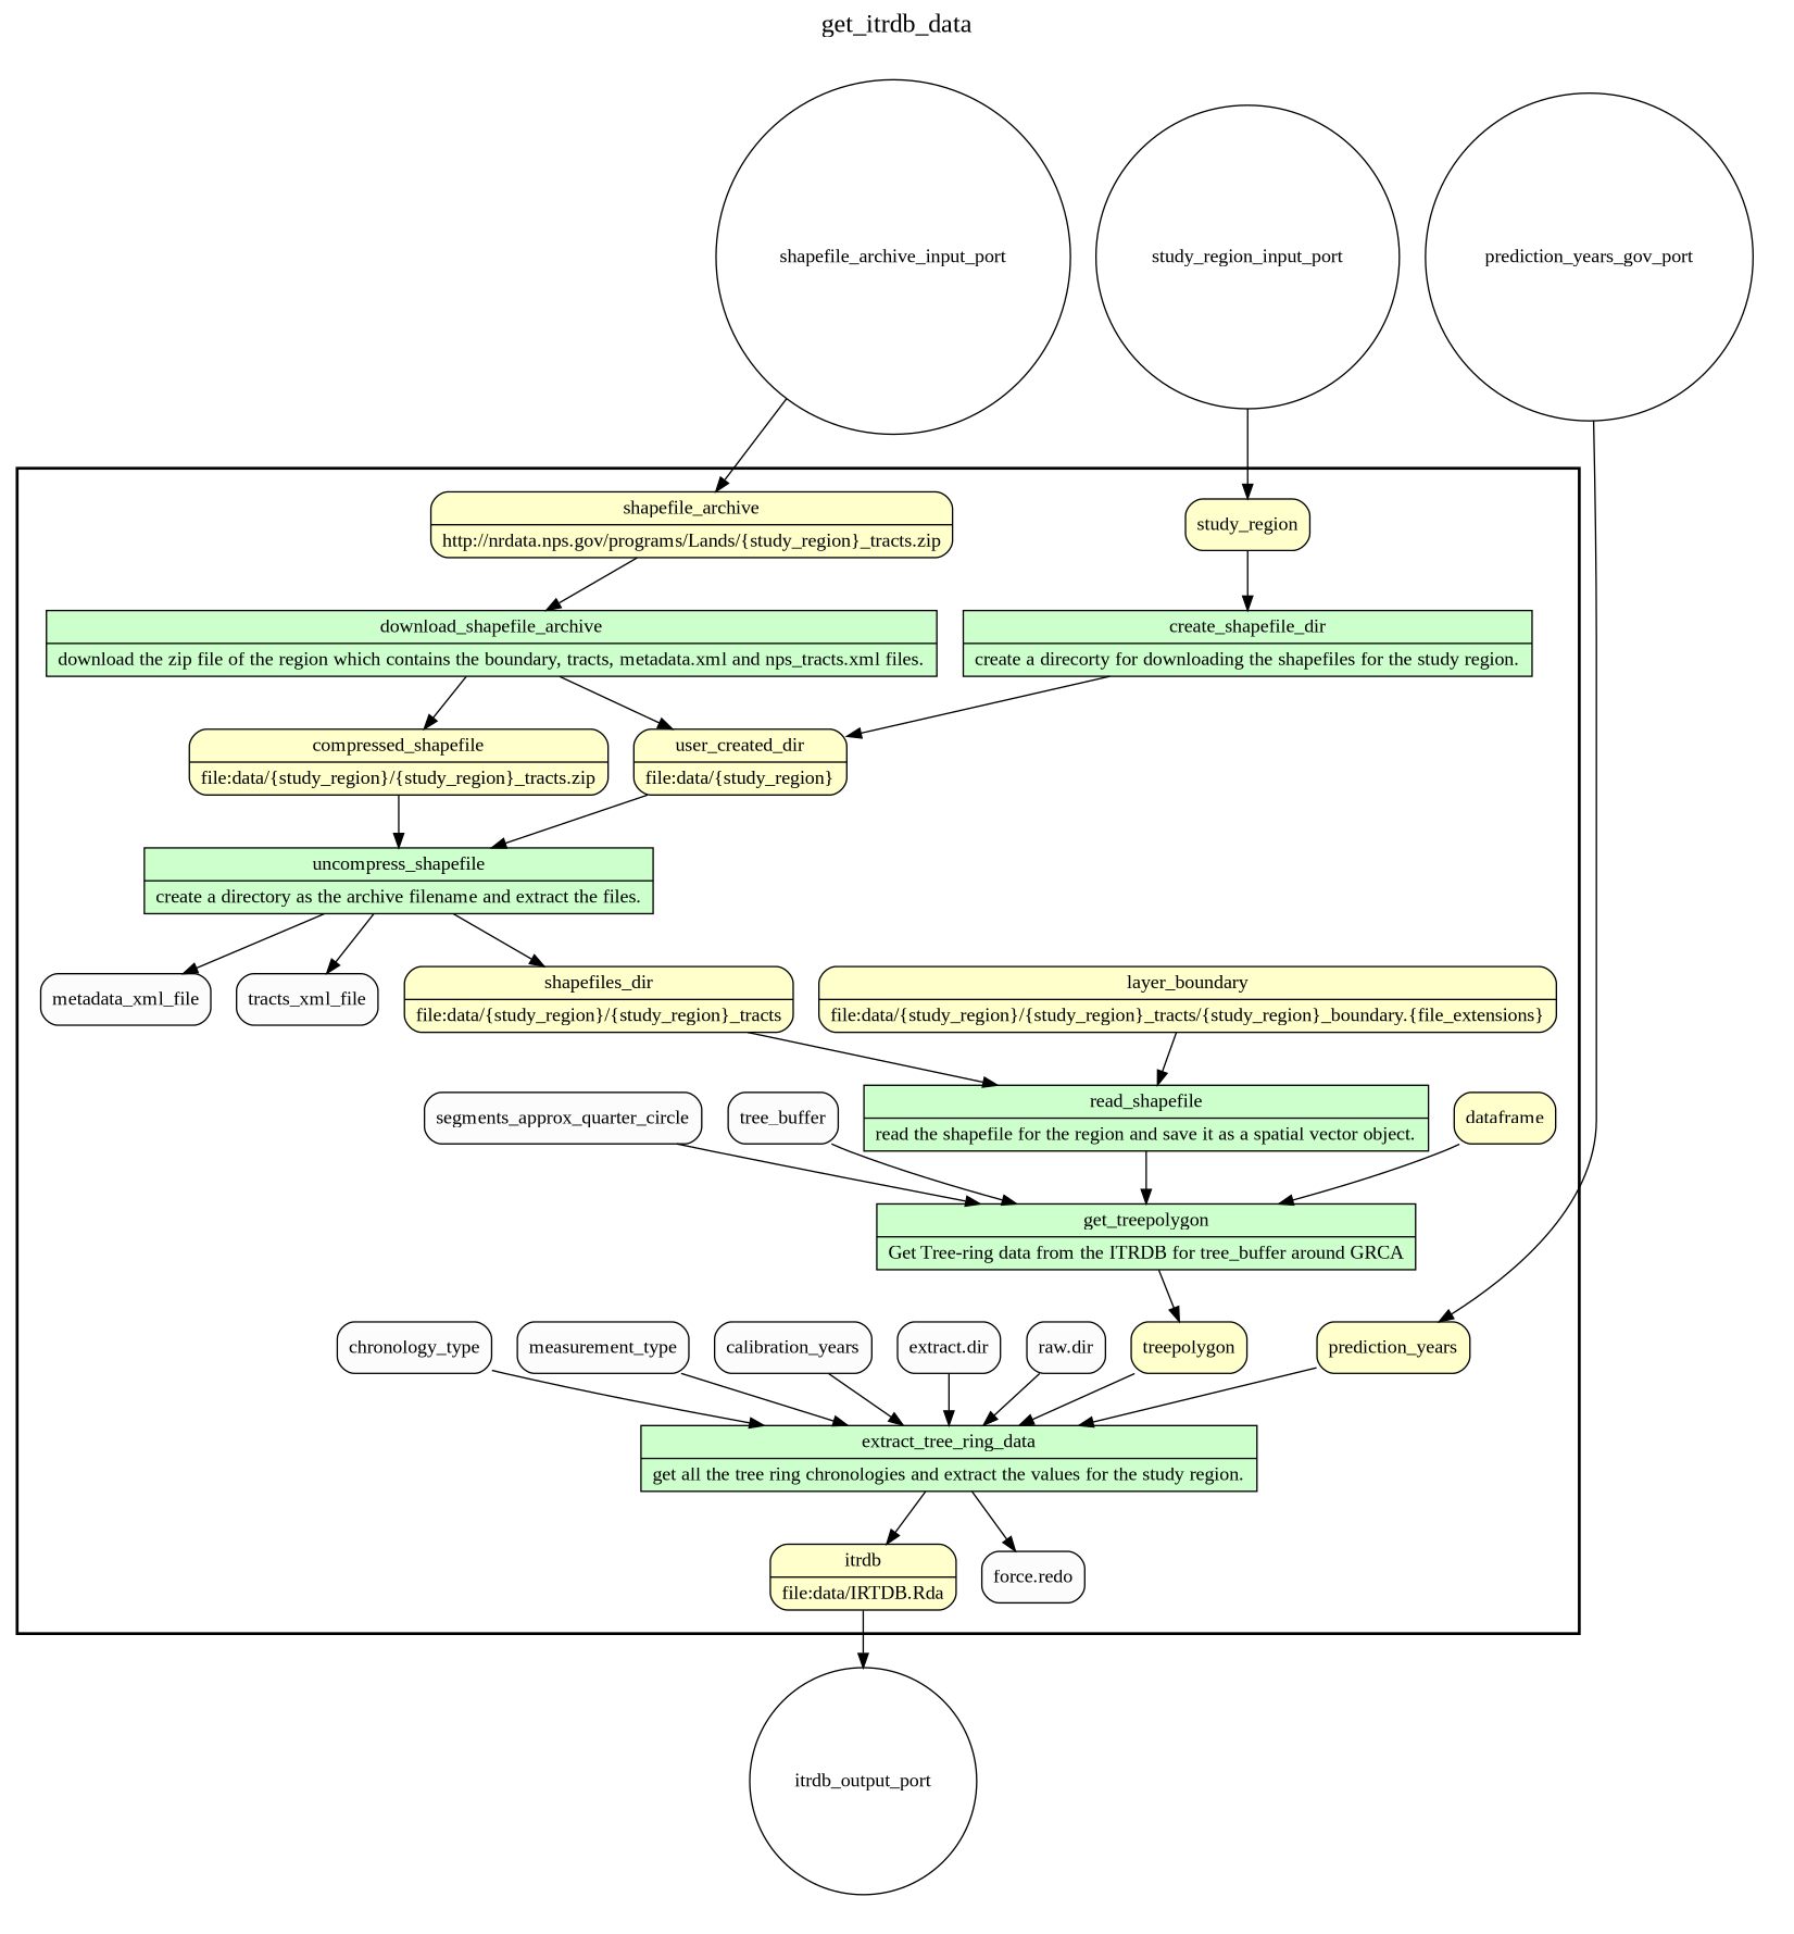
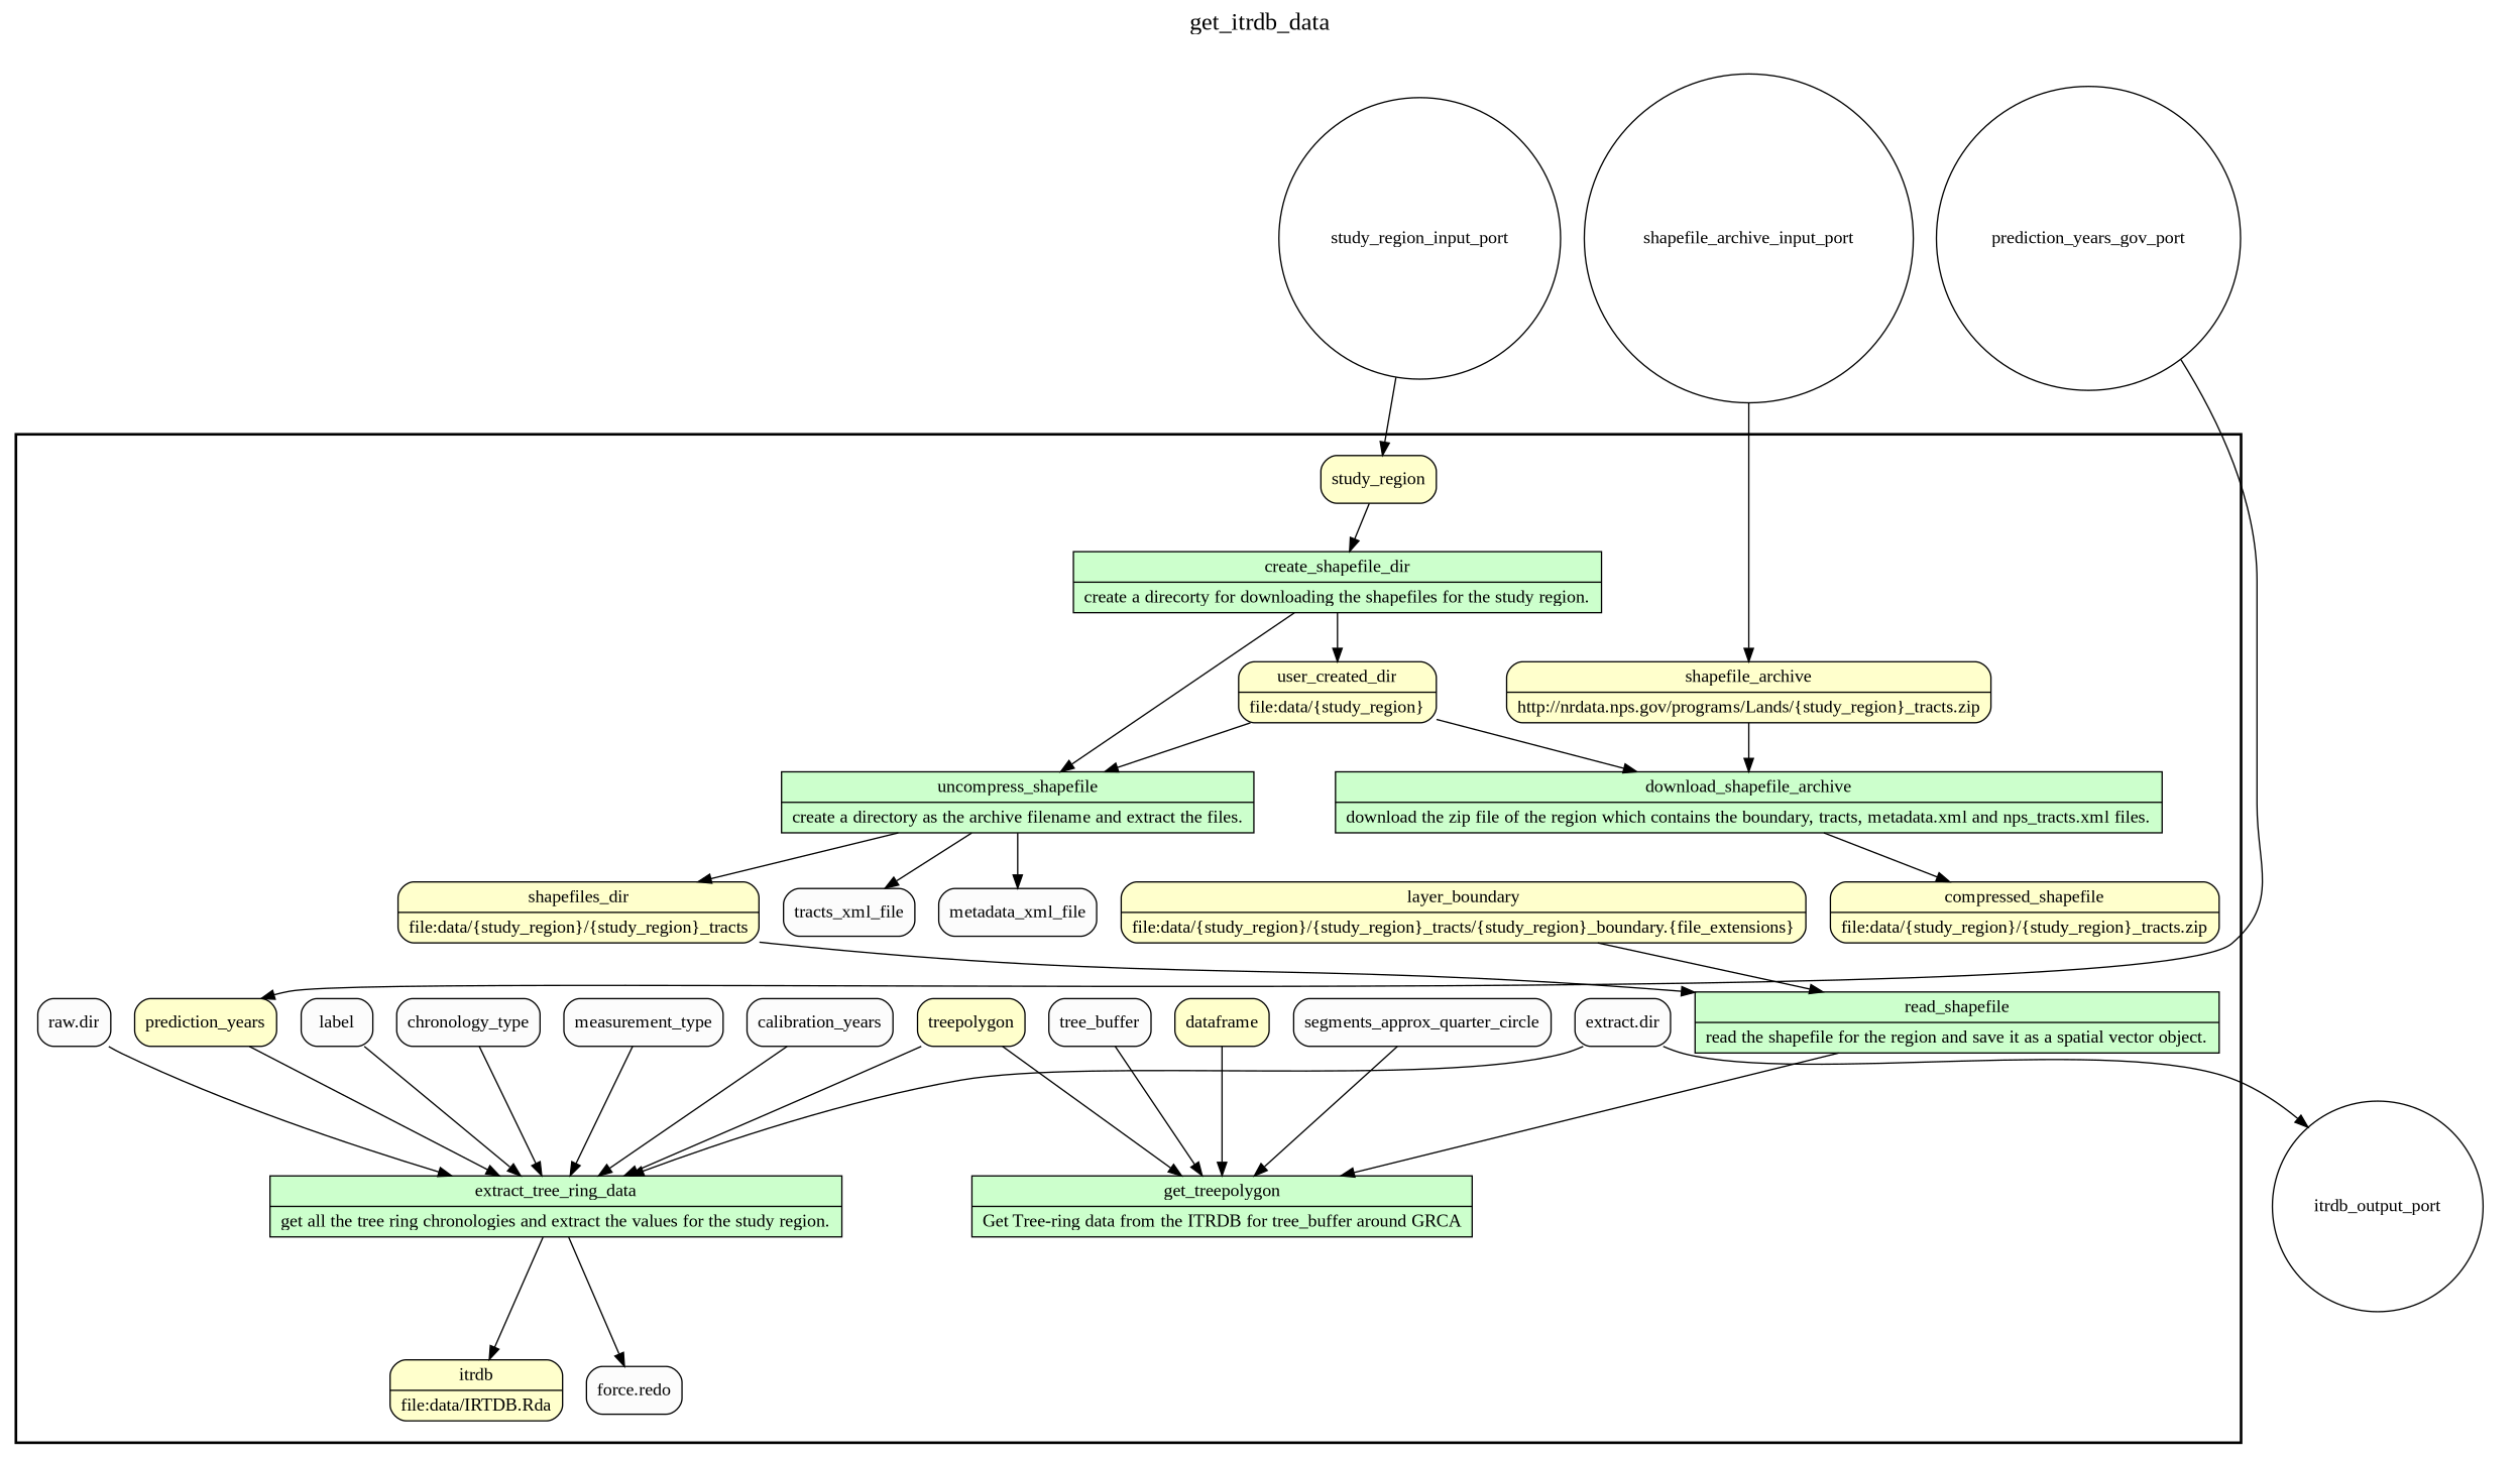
  digraph {
    fontname="Liberation Serif"
    fontsize=18
    label=get_itrdb_data
    labelloc=t
    rankdir=TB
    node [fillcolor="#FCFCFC" fontname="Liberation Serif" peripheries=1 shape=box style="rounded,filled"]
    edge [fontname="Liberation Serif"]
    n1 [fillcolor="#CCFFCC" label="{<f0> create_shapefile_dir |<f1> create a direcorty for downloading the shapefiles for the study region.}" rankdir=LR shape=record style=filled]
    n2 [fillcolor="#FFFFCC" label="{<f0> user_created_dir |<f1> file\:data/\{study_region\}}" rankdir=LR shape=record]
    n3 [fillcolor="#CCFFCC" label="{<f0> download_shapefile_archive |<f1> download the zip file of the region which contains the boundary, tracts, metadata.xml and nps_tracts.xml files.}" rankdir=LR shape=record style=filled]
    n4 [fillcolor="#FFFFCC" label="{<f0> compressed_shapefile |<f1> file\:data/\{study_region\}/\{study_region\}_tracts.zip}" rankdir=LR shape=record]
    n5 [fillcolor="#CCFFCC" label="{<f0> uncompress_shapefile |<f1> create a directory as the archive filename and extract the files.}" rankdir=LR shape=record style=filled]
    n6 [fillcolor="#FFFFCC" label="{<f0> layer_boundary |<f1> file\:data/\{study_region\}/\{study_region\}_tracts/\{study_region\}_boundary.\{file_extensions\}}" rankdir=LR shape=record]
    n7 [fillcolor="#FFFFCC" label="{<f0> shapefiles_dir |<f1> file\:data/\{study_region\}/\{study_region\}_tracts}" rankdir=LR shape=record]
    metadata_xml_file
    tracts_xml_file
    n10 [fillcolor="#CCFFCC" label="{<f0> read_shapefile |<f1> read the shapefile for the region and save it as a spatial vector object.}" rankdir=LR shape=record style=filled]
    dataframe [fillcolor="#FFFFCC"]
    n12 [fillcolor="#CCFFCC" label="{<f0> get_treepolygon |<f1> Get Tree-ring data from the ITRDB for tree_buffer around GRCA}" rankdir=LR shape=record style=filled]
    treepolygon [fillcolor="#FFFFCC"]
    n14 [fillcolor="#CCFFCC" label="{<f0> extract_tree_ring_data |<f1> get all the tree ring chronologies and extract the values for the study region.}" rankdir=LR shape=record style=filled]
    n15 [fillcolor="#FFFFCC" label="{<f0> itrdb |<f1> file\:data/IRTDB.Rda}" rankdir=LR shape=record]
    study_region [fillcolor="#FFFFCC"]
    n17 [fillcolor="#FFFFCC" label="{<f0> shapefile_archive |<f1> http\://nrdata.nps.gov/programs/Lands/\{study_region\}_tracts.zip}" rankdir=LR shape=record]
    prediction_years [fillcolor="#FFFFCC"]
    tree_buffer
    segments_approx_quarter_circle
+   label
    "raw.dir"
    "extract.dir"
    calibration_years
    measurement_type
    chronology_type
    "force.redo"
    shapefile_archive_input_port [fillcolor="#FFFFFF" shape=circle width=0.2]
    study_region_input_port [fillcolor="#FFFFFF" shape=circle width=0.2]
    n30 [fillcolor="#FFFFFF" label=prediction_years_gov_port shape=circle width=0.2]
    itrdb_output_port [fillcolor="#FFFFFF" shape=circle width=0.2]
    subgraph cluster_1 {
      color=black
      label=""
      penwidth=2
      subgraph cluster_2 {
        color=black
        label=""
        penwidth=0
        n1
        n2
        n3
        n4
        n5
        n6
        n7
        metadata_xml_file
        tracts_xml_file
        n10
        dataframe
        n12
        treepolygon
        n14
        n15
        study_region
        n17
        prediction_years
        tree_buffer
        segments_approx_quarter_circle
+       label
        "raw.dir"
        "extract.dir"
        calibration_years
        measurement_type
        chronology_type
        "force.redo"
      }
    }
    subgraph cluster_3 {
      label=""
      penwidth=0
      subgraph cluster_4 {
        label=""
        penwidth=0
        itrdb_output_port
      }
    }
    subgraph cluster_5 {
      label=""
      penwidth=0
      subgraph cluster_6 {
        label=""
        penwidth=0
        shapefile_archive_input_port
        study_region_input_port
        n30
      }
    }
    n1 -> n2
-   n3 -> n2
+   n2 -> n3
    n2 -> n5
    n3 -> n4
-   n4 -> n5
+   n1 -> n5
    n5 -> n7
    n5 -> metadata_xml_file
    n5 -> tracts_xml_file
    n6 -> n10
    n7 -> n10
    n10 -> n12
    dataframe -> n12
-   n12 -> treepolygon
+   treepolygon -> n12
    treepolygon -> n14
    n14 -> n15
    n14 -> "force.redo"
-   n15 -> itrdb_output_port
+   "extract.dir" -> itrdb_output_port
    study_region -> n1
    n17 -> n3
    prediction_years -> n14
    tree_buffer -> n12
    segments_approx_quarter_circle -> n12
+   label -> n14
    "raw.dir" -> n14
    "extract.dir" -> n14
    calibration_years -> n14
    measurement_type -> n14
    chronology_type -> n14
    shapefile_archive_input_port -> n17
    study_region_input_port -> study_region
    n30 -> prediction_years
  }
